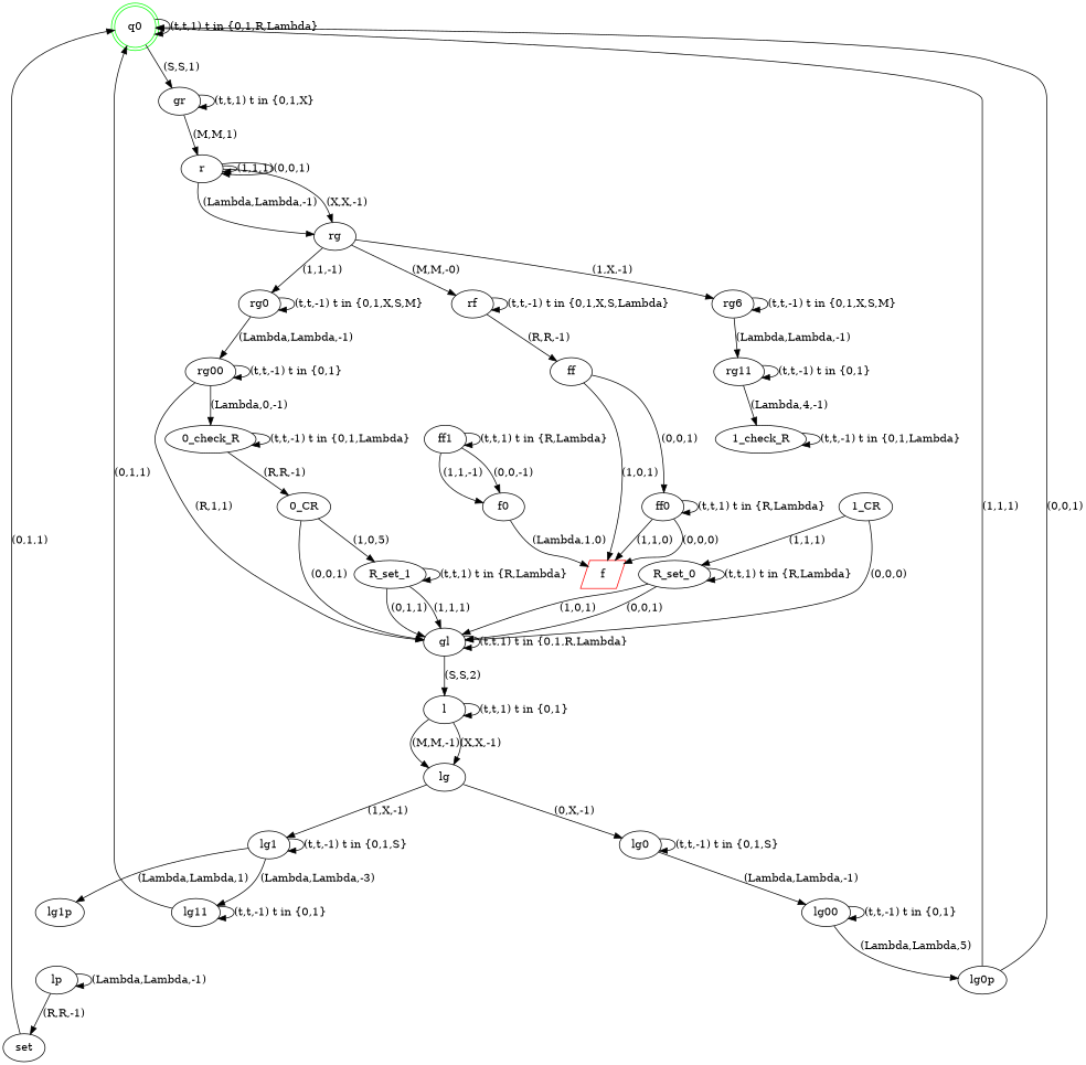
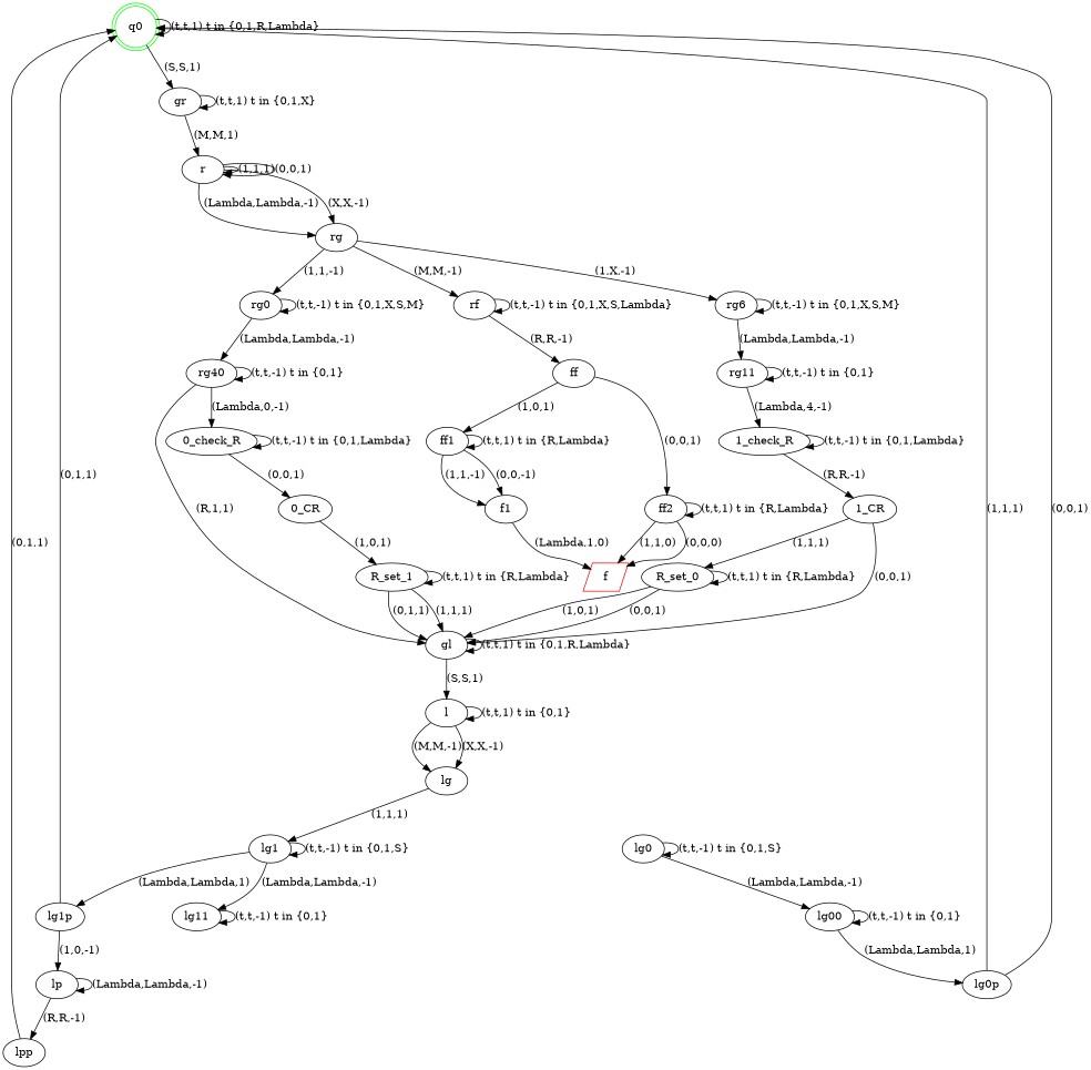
  digraph {
    q0 [color=green shape=doublecircle]
    gr
    r
    rg
    n5 [label=rg6]
    rg0
    rf
    rg11
-   rg00
+   rg00 [label=rg40]
    ff
    "1_check_R"
    gl
    "0_check_R"
    "1_CR"
    l
    "0_CR"
    lg
    lg1
    lg0
    lg11
    lg1p
    lg00
    lg0p
    lp
-   lpp [label=set]
-   ff0
+   lpp
+   ff0 [label=ff2]
    ff1
    f [color=red shape=parallelogram]
-   f1 [label=f0]
+   f1
    R_set_1
    R_set_0
    q0 -> q0 [label="(t,t,1) t in {0,1,R,Lambda}"]
    q0 -> gr [label="(S,S,1)"]
    gr -> gr [label="(t,t,1) t in {0,1,X}"]
    gr -> r [label="(M,M,1)"]
    r -> r [label="(1,1,1)"]
    r -> r [label="(0,0,1)"]
    r -> rg [label="(Lambda,Lambda,-1)"]
    r -> rg [label="(X,X,-1)"]
    rg -> n5 [label="(1,X,-1)"]
    rg -> rg0 [label="(1,1,-1)"]
-   rg -> rf [label="(M,M,-0)"]
+   rg -> rf [label="(M,M,-1)"]
    n5 -> n5 [label="(t,t,-1) t in {0,1,X,S,M}"]
    n5 -> rg11 [label="(Lambda,Lambda,-1)"]
    rg0 -> rg0 [label="(t,t,-1) t in {0,1,X,S,M}"]
    rg0 -> rg00 [label="(Lambda,Lambda,-1)"]
    rf -> rf [label="(t,t,-1) t in {0,1,X,S,Lambda}"]
    rf -> ff [label="(R,R,-1)"]
    rg11 -> rg11 [label="(t,t,-1) t in {0,1}"]
    rg11 -> "1_check_R" [label="(Lambda,4,-1)"]
    rg00 -> rg00 [label="(t,t,-1) t in {0,1}"]
    rg00 -> gl [label="(R,1,1)"]
    rg00 -> "0_check_R" [label="(Lambda,0,-1)"]
    ff -> ff0 [label="(0,0,1)"]
-   ff -> f [label="(1,0,1)"]
+   ff -> ff1 [label="(1,0,1)"]
    "1_check_R" -> "1_check_R" [label="(t,t,-1) t in {0,1,Lambda}"]
+   "1_check_R" -> "1_CR" [label="(R,R,-1)"]
    gl -> gl [label="(t,t,1) t in {0,1,R,Lambda}"]
-   gl -> l [label="(S,S,2)"]
+   gl -> l [label="(S,S,1)"]
    "0_check_R" -> "0_check_R" [label="(t,t,-1) t in {0,1,Lambda}"]
-   "0_check_R" -> "0_CR" [label="(R,R,-1)"]
-   "1_CR" -> gl [label="(0,0,0)"]
+   "0_check_R" -> "0_CR" [label="(0,0,1)"]
+   "1_CR" -> gl [label="(0,0,1)"]
    "1_CR" -> R_set_0 [label="(1,1,1)"]
    l -> l [label="(t,t,1) t in {0,1}"]
    l -> lg [label="(M,M,-1)"]
    l -> lg [label="(X,X,-1)"]
-   "0_CR" -> gl [label="(0,0,1)"]
-   "0_CR" -> R_set_1 [label="(1,0,5)"]
-   lg -> lg1 [label="(1,X,-1)"]
-   lg -> lg0 [label="(0,X,-1)"]
+   "0_CR" -> R_set_1 [label="(1,0,1)"]
+   lg -> lg1 [label="(1,1,1)"]
    lg1 -> lg1 [label="(t,t,-1) t in {0,1,S}"]
-   lg1 -> lg11 [label="(Lambda,Lambda,-3)"]
+   lg1 -> lg11 [label="(Lambda,Lambda,-1)"]
    lg1 -> lg1p [label="(Lambda,Lambda,1)"]
    lg0 -> lg0 [label="(t,t,-1) t in {0,1,S}"]
    lg0 -> lg00 [label="(Lambda,Lambda,-1)"]
    lg11 -> lg11 [label="(t,t,-1) t in {0,1}"]
-   lg11 -> q0 [label="(0,1,1)"]
+   lg1p -> q0 [label="(0,1,1)"]
+   lg1p -> lp [label="(1,0,-1)"]
    lg00 -> lg00 [label="(t,t,-1) t in {0,1}"]
-   lg00 -> lg0p [label="(Lambda,Lambda,5)"]
+   lg00 -> lg0p [label="(Lambda,Lambda,1)"]
    lg0p -> q0 [label="(0,0,1)"]
    lg0p -> q0 [label="(1,1,1)"]
    lp -> lp [label="(Lambda,Lambda,-1)"]
    lp -> lpp [label="(R,R,-1)"]
    lpp -> q0 [label="(0,1,1)"]
    ff0 -> ff0 [label="(t,t,1) t in {R,Lambda}"]
    ff0 -> f [label="(0,0,0)"]
    ff0 -> f [label="(1,1,0)"]
    ff1 -> ff1 [label="(t,t,1) t in {R,Lambda}"]
    ff1 -> f1 [label="(0,0,-1)"]
    ff1 -> f1 [label="(1,1,-1)"]
    f1 -> f [label="(Lambda,1,0)"]
    R_set_1 -> gl [label="(0,1,1)"]
    R_set_1 -> gl [label="(1,1,1)"]
    R_set_1 -> R_set_1 [label="(t,t,1) t in {R,Lambda}"]
    R_set_0 -> gl [label="(0,0,1)"]
    R_set_0 -> gl [label="(1,0,1)"]
    R_set_0 -> R_set_0 [label="(t,t,1) t in {R,Lambda}"]
  }
